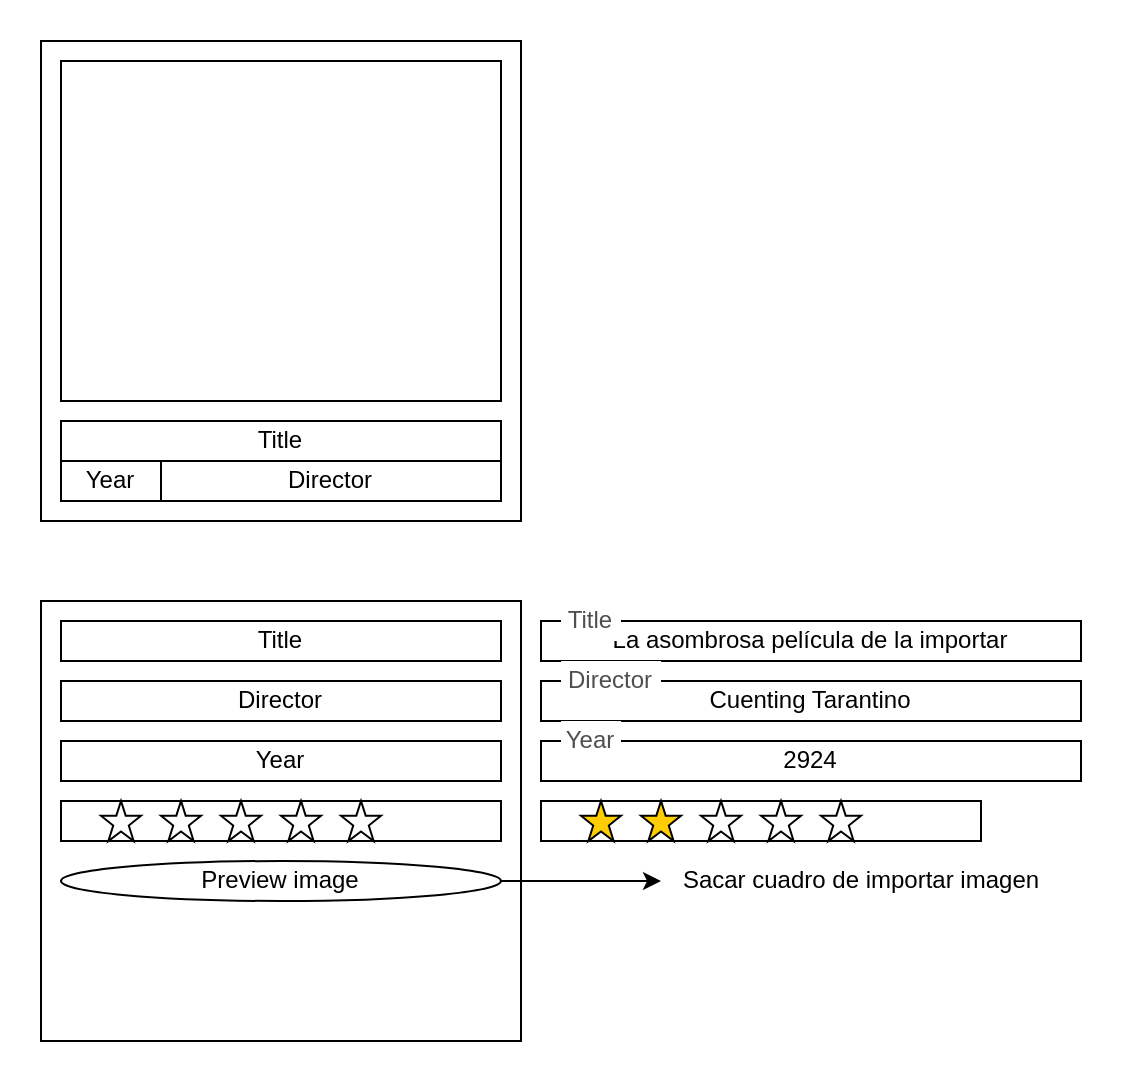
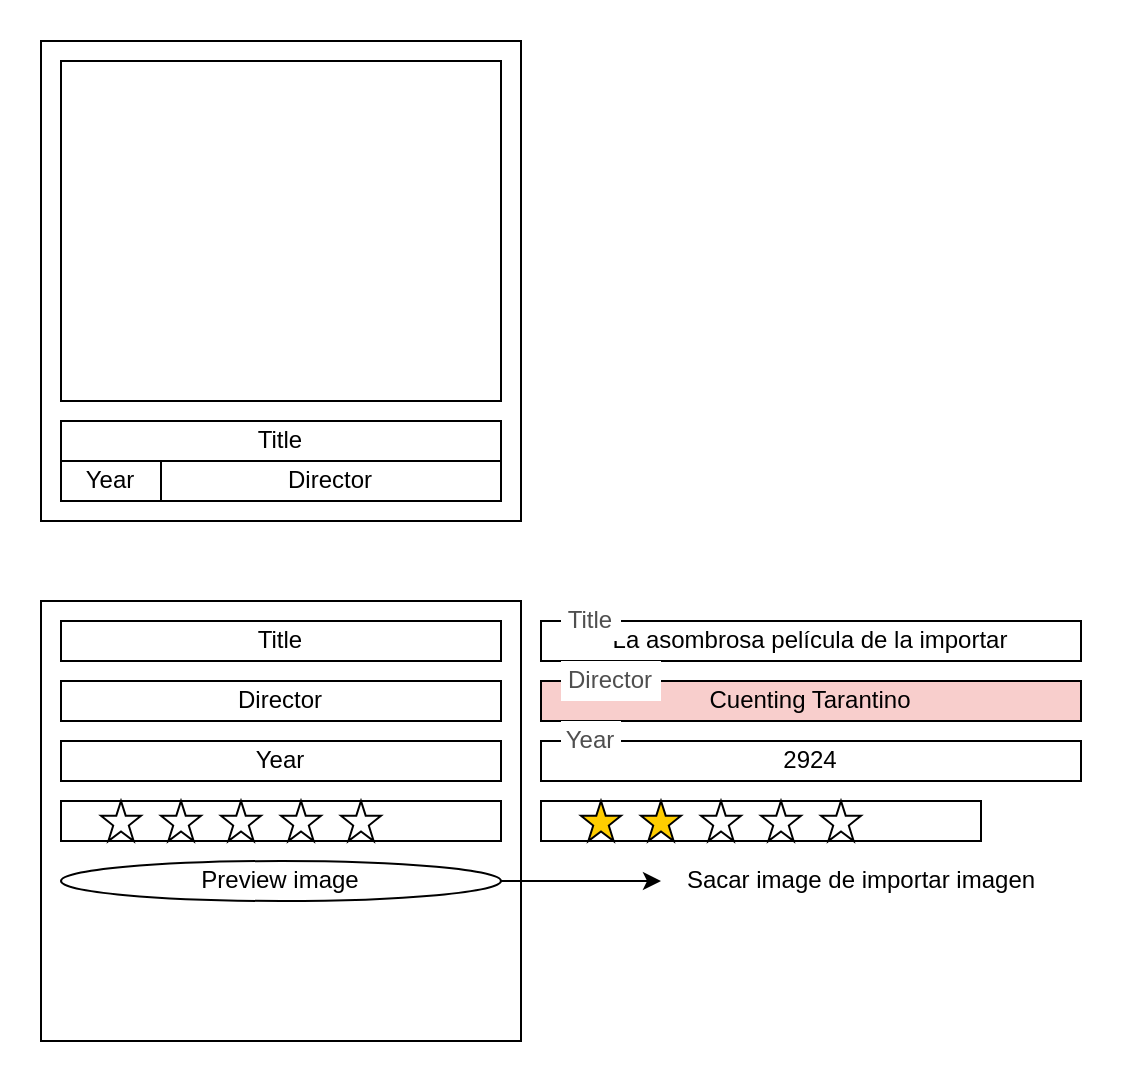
  <mxCell id="0" />
  <mxCell id="1" parent="0" />
  <mxCell id="2" value="" style="rounded=0;whiteSpace=wrap;html=1;" vertex="1" parent="1"><mxGeometry x="20" y="20" width="240" height="240" as="geometry" /></mxCell>
  <mxCell id="3" value="" style="rounded=0;whiteSpace=wrap;html=1;" vertex="1" parent="1"><mxGeometry x="30" y="30" width="220" height="170" as="geometry" /></mxCell>
  <mxCell id="4" value="Title" style="rounded=0;whiteSpace=wrap;html=1;" vertex="1" parent="1"><mxGeometry x="30" y="210" width="220" height="20" as="geometry" /></mxCell>
  <mxCell id="5" value="Director" style="rounded=0;whiteSpace=wrap;html=1;" vertex="1" parent="1"><mxGeometry x="80" y="230" width="170" height="20" as="geometry" /></mxCell>
  <mxCell id="6" value="Year" style="rounded=0;whiteSpace=wrap;html=1;" vertex="1" parent="1"><mxGeometry x="30" y="230" width="50" height="20" as="geometry" /></mxCell>
  <mxCell id="7" value="" style="rounded=0;whiteSpace=wrap;html=1;" vertex="1" parent="1"><mxGeometry x="20" y="300" width="240" height="220" as="geometry" /></mxCell>
  <mxCell id="8" value="Title" style="rounded=0;whiteSpace=wrap;html=1;" vertex="1" parent="1"><mxGeometry x="30" y="310" width="220" height="20" as="geometry" /></mxCell>
  <mxCell id="9" value="La asombrosa película de la importar" style="rounded=0;whiteSpace=wrap;html=1;" vertex="1" parent="1"><mxGeometry x="270" y="310" width="270" height="20" as="geometry" /></mxCell>
  <mxCell id="10" value="Title" style="text;html=1;align=center;verticalAlign=middle;whiteSpace=wrap;rounded=0;fillColor=default;fontColor=#4F4F4F;" vertex="1" parent="1"><mxGeometry x="280" y="300" width="30" height="20" as="geometry" /></mxCell>
  <mxCell id="11" value="Director" style="rounded=0;whiteSpace=wrap;html=1;" vertex="1" parent="1"><mxGeometry x="30" y="340" width="220" height="20" as="geometry" /></mxCell>
- <mxCell id="12" value="Cuenting Tarantino" style="rounded=0;whiteSpace=wrap;html=1;" vertex="1" parent="1"><mxGeometry x="270" y="340" width="270" height="20" as="geometry" /></mxCell>
+ <mxCell id="12" value="Cuenting Tarantino" style="rounded=0;whiteSpace=wrap;html=1;fillColor=#f8cecc;" vertex="1" parent="1"><mxGeometry x="270" y="340" width="270" height="20" as="geometry" /></mxCell>
  <mxCell id="13" value="Director" style="text;html=1;align=center;verticalAlign=middle;whiteSpace=wrap;rounded=0;fillColor=default;fontColor=#4F4F4F;" vertex="1" parent="1"><mxGeometry x="280" y="330" width="50" height="20" as="geometry" /></mxCell>
  <mxCell id="14" value="Year" style="rounded=0;whiteSpace=wrap;html=1;" vertex="1" parent="1"><mxGeometry x="30" y="370" width="220" height="20" as="geometry" /></mxCell>
  <mxCell id="15" value="" style="rounded=0;whiteSpace=wrap;html=1;" vertex="1" parent="1"><mxGeometry x="30" y="400" width="220" height="20" as="geometry" /></mxCell>
  <mxCell id="16" style="edgeStyle=orthogonalEdgeStyle;rounded=0;orthogonalLoop=1;jettySize=auto;html=1;exitX=1;exitY=0.5;exitDx=0;exitDy=0;" edge="1" parent="1" source="17"><mxGeometry relative="1" as="geometry"><mxPoint x="330" y="440" as="targetPoint" /></mxGeometry></mxCell>
  <mxCell id="17" value="Preview image" style="ellipse;whiteSpace=wrap;html=1;" vertex="1" parent="1"><mxGeometry x="30" y="430" width="220" height="20" as="geometry" /></mxCell>
  <mxCell id="18" value="2924" style="rounded=0;whiteSpace=wrap;html=1;" vertex="1" parent="1"><mxGeometry x="270" y="370" width="270" height="20" as="geometry" /></mxCell>
  <mxCell id="19" value="Year" style="text;html=1;align=center;verticalAlign=middle;whiteSpace=wrap;rounded=0;fillColor=default;fontColor=#4F4F4F;" vertex="1" parent="1"><mxGeometry x="280" y="360" width="30" height="20" as="geometry" /></mxCell>
- <mxCell id="20" value="Sacar cuadro de importar imagen" style="text;html=1;align=center;verticalAlign=middle;resizable=0;points=[];autosize=1;strokeColor=none;fillColor=none;" vertex="1" parent="1"><mxGeometry x="330" y="425" width="200" height="30" as="geometry" /></mxCell>
+ <mxCell id="20" value="Sacar image de importar imagen" style="text;html=1;align=center;verticalAlign=middle;resizable=0;points=[];autosize=1;strokeColor=none;fillColor=none;" vertex="1" parent="1"><mxGeometry x="330" y="425" width="200" height="30" as="geometry" /></mxCell>
  <mxCell id="21" value="" style="verticalLabelPosition=bottom;verticalAlign=top;html=1;shape=mxgraph.basic.star" vertex="1" parent="1"><mxGeometry x="50" y="400" width="20" height="20" as="geometry" /></mxCell>
  <mxCell id="22" value="" style="verticalLabelPosition=bottom;verticalAlign=top;html=1;shape=mxgraph.basic.star" vertex="1" parent="1"><mxGeometry x="80" y="400" width="20" height="20" as="geometry" /></mxCell>
  <mxCell id="23" value="" style="verticalLabelPosition=bottom;verticalAlign=top;html=1;shape=mxgraph.basic.star" vertex="1" parent="1"><mxGeometry x="110" y="400" width="20" height="20" as="geometry" /></mxCell>
  <mxCell id="24" value="" style="verticalLabelPosition=bottom;verticalAlign=top;html=1;shape=mxgraph.basic.star" vertex="1" parent="1"><mxGeometry x="140" y="400" width="20" height="20" as="geometry" /></mxCell>
  <mxCell id="25" value="" style="verticalLabelPosition=bottom;verticalAlign=top;html=1;shape=mxgraph.basic.star" vertex="1" parent="1"><mxGeometry x="170" y="400" width="20" height="20" as="geometry" /></mxCell>
  <mxCell id="26" value="" style="rounded=0;whiteSpace=wrap;html=1;" vertex="1" parent="1"><mxGeometry x="270" y="400" width="220" height="20" as="geometry" /></mxCell>
  <mxCell id="27" value="" style="verticalLabelPosition=bottom;verticalAlign=top;html=1;shape=mxgraph.basic.star;fillColor=#FFCD00;" vertex="1" parent="1"><mxGeometry x="290" y="400" width="20" height="20" as="geometry" /></mxCell>
  <mxCell id="28" value="" style="verticalLabelPosition=bottom;verticalAlign=top;html=1;shape=mxgraph.basic.star;fillStyle=solid;fillColor=#FFCD00;" vertex="1" parent="1"><mxGeometry x="320" y="400" width="20" height="20" as="geometry" /></mxCell>
  <mxCell id="29" value="" style="verticalLabelPosition=bottom;verticalAlign=top;html=1;shape=mxgraph.basic.star" vertex="1" parent="1"><mxGeometry x="350" y="400" width="20" height="20" as="geometry" /></mxCell>
  <mxCell id="30" value="" style="verticalLabelPosition=bottom;verticalAlign=top;html=1;shape=mxgraph.basic.star" vertex="1" parent="1"><mxGeometry x="380" y="400" width="20" height="20" as="geometry" /></mxCell>
  <mxCell id="31" value="" style="verticalLabelPosition=bottom;verticalAlign=top;html=1;shape=mxgraph.basic.star" vertex="1" parent="1"><mxGeometry x="410" y="400" width="20" height="20" as="geometry" /></mxCell>
